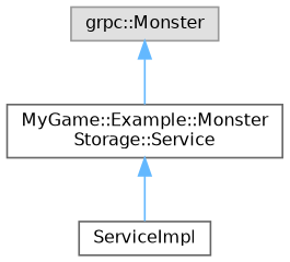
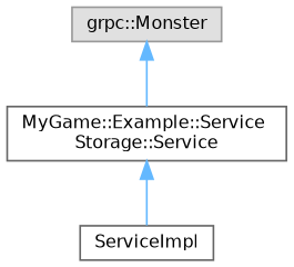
  digraph {
    rankdir=TB
    node [color=grey40 fillcolor=white fontname=Helvetica fontsize=10 shape=box style=filled]
    edge [color=steelblue1 dir=back fontname=Helvetica fontsize=10 labelfontname=Helvetica labelfontsize=10 style=solid]
    n1 [color=grey60 fillcolor="#E0E0E0" height=0.2 label="grpc::Monster" width=0.4]
-   n2 [height=0.2 label="MyGame::Example::Monster\lStorage::Service" width=0.4]
+   n2 [height=0.2 label="MyGame::Example::Service\lStorage::Service" width=0.4]
    n3 [height=0.2 label=ServiceImpl width=0.4]
    n1 -> n2
    n2 -> n3
  }
